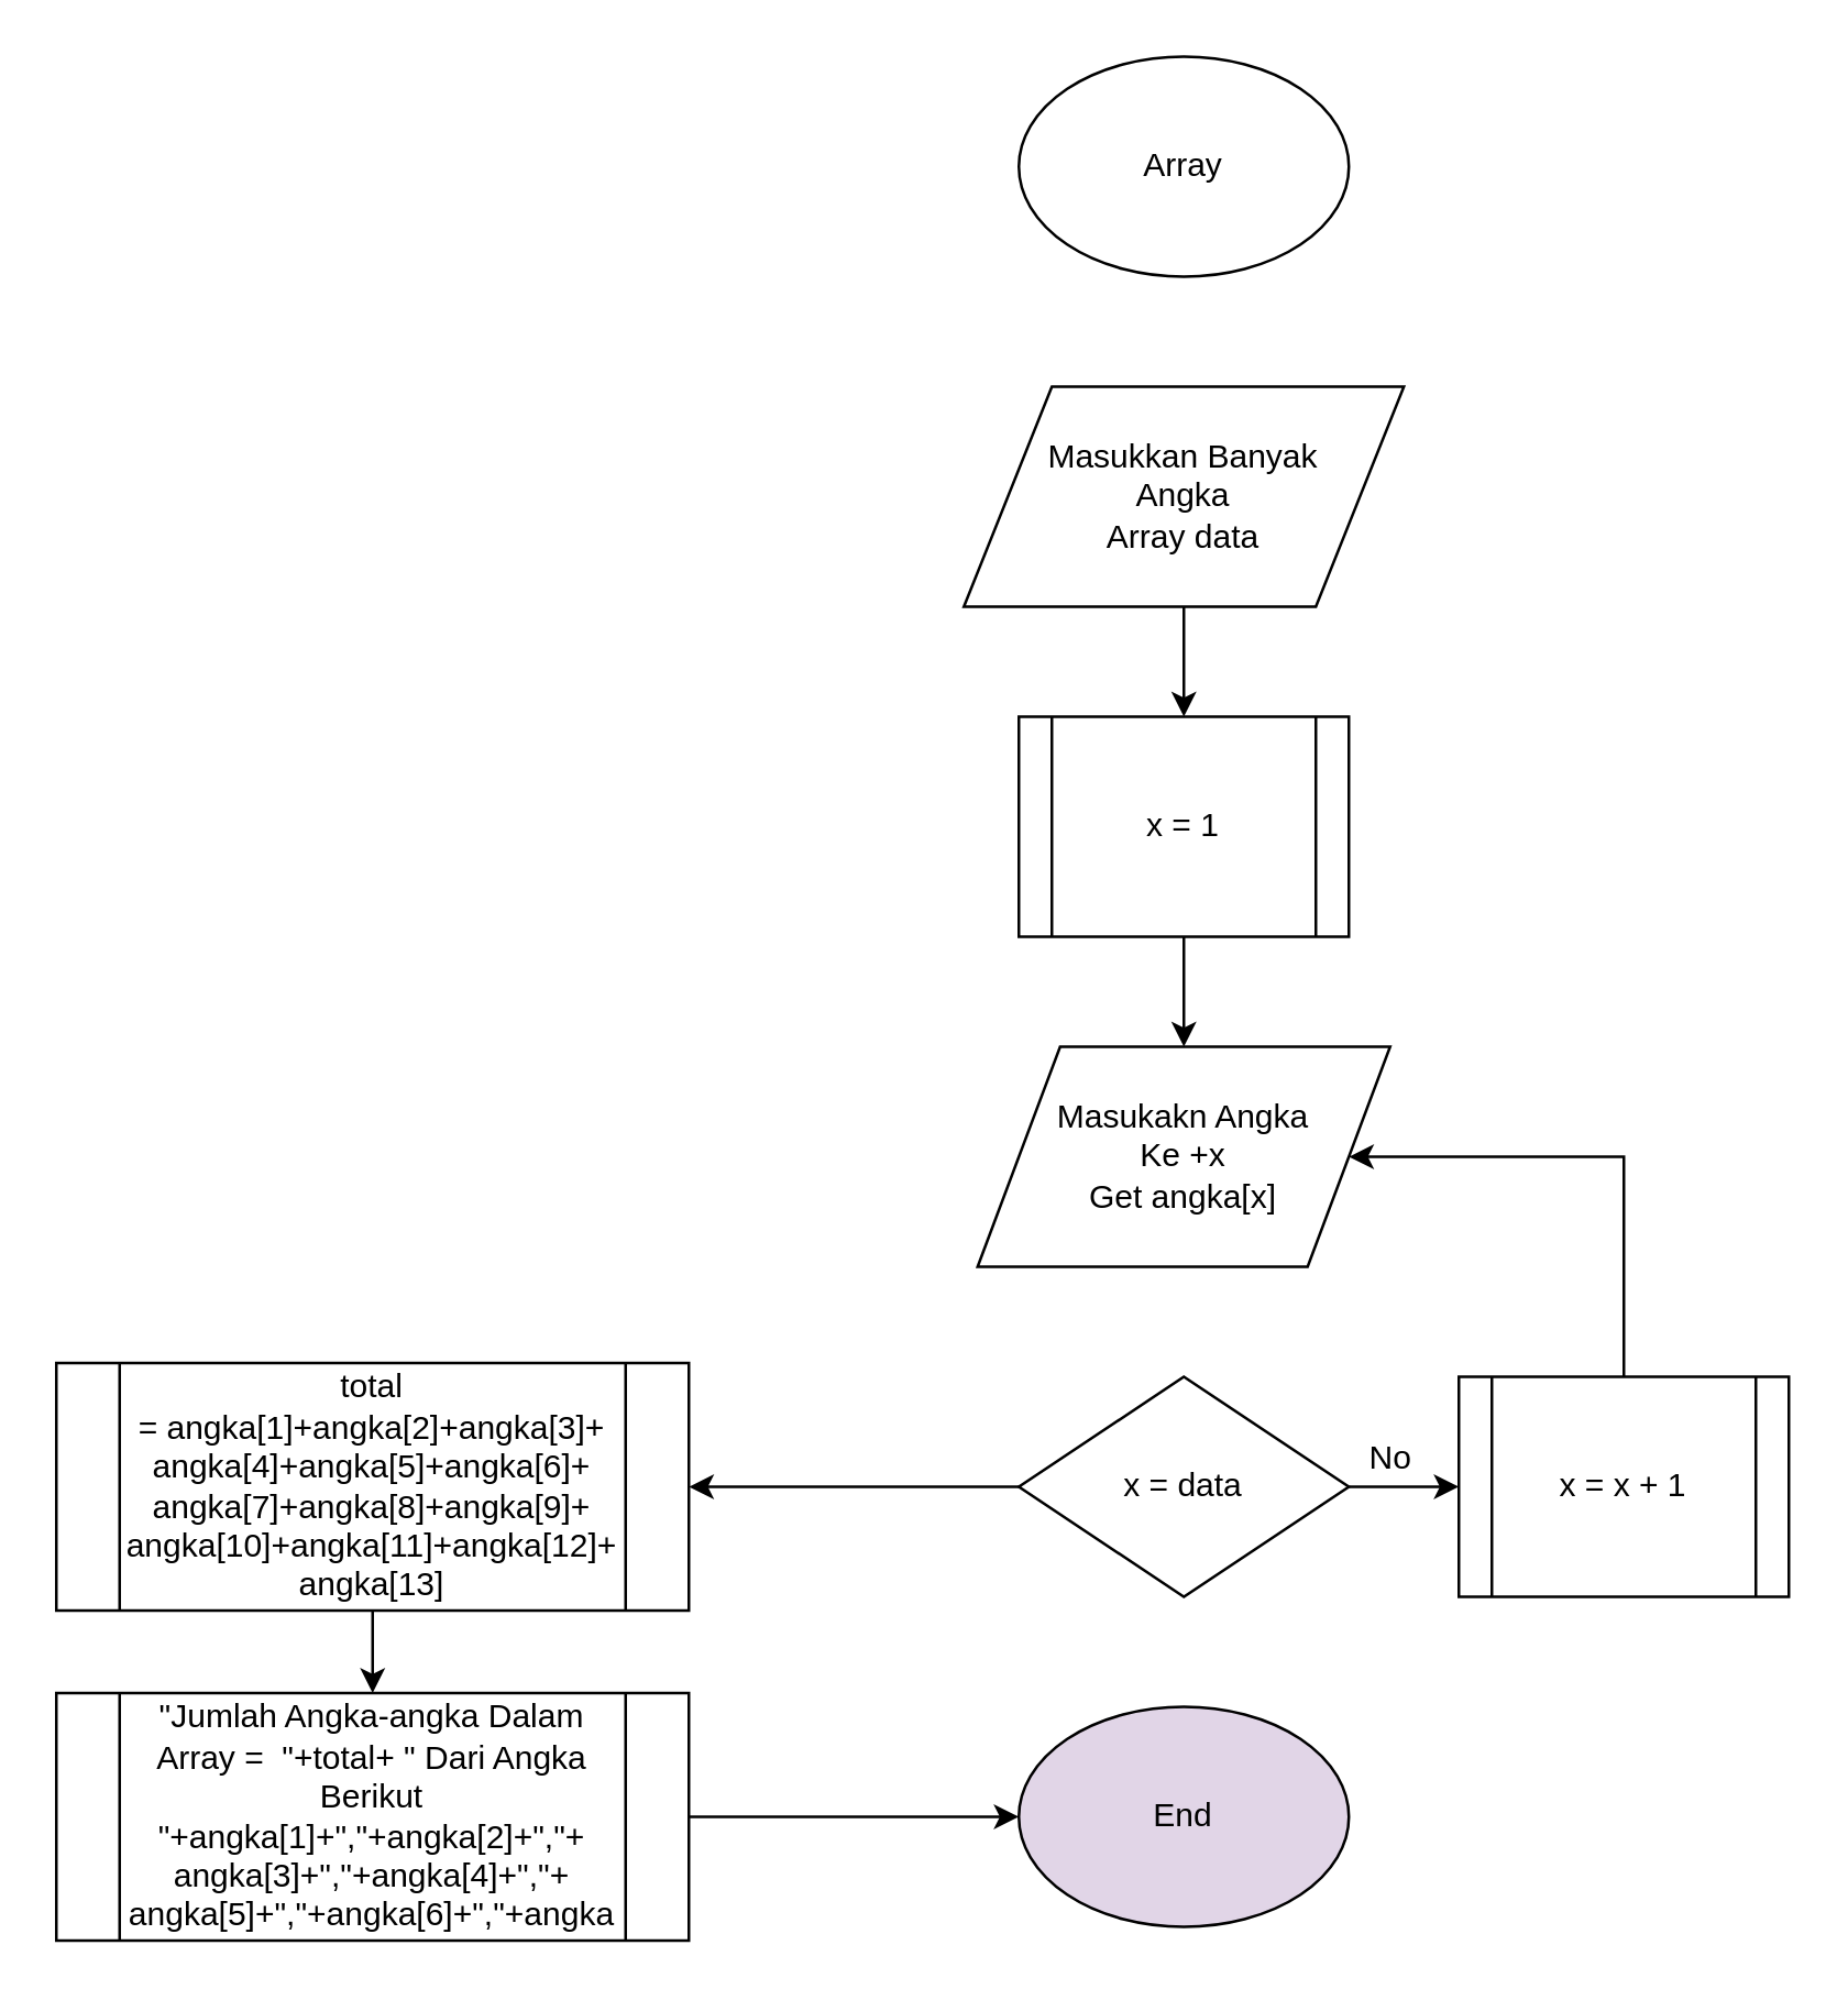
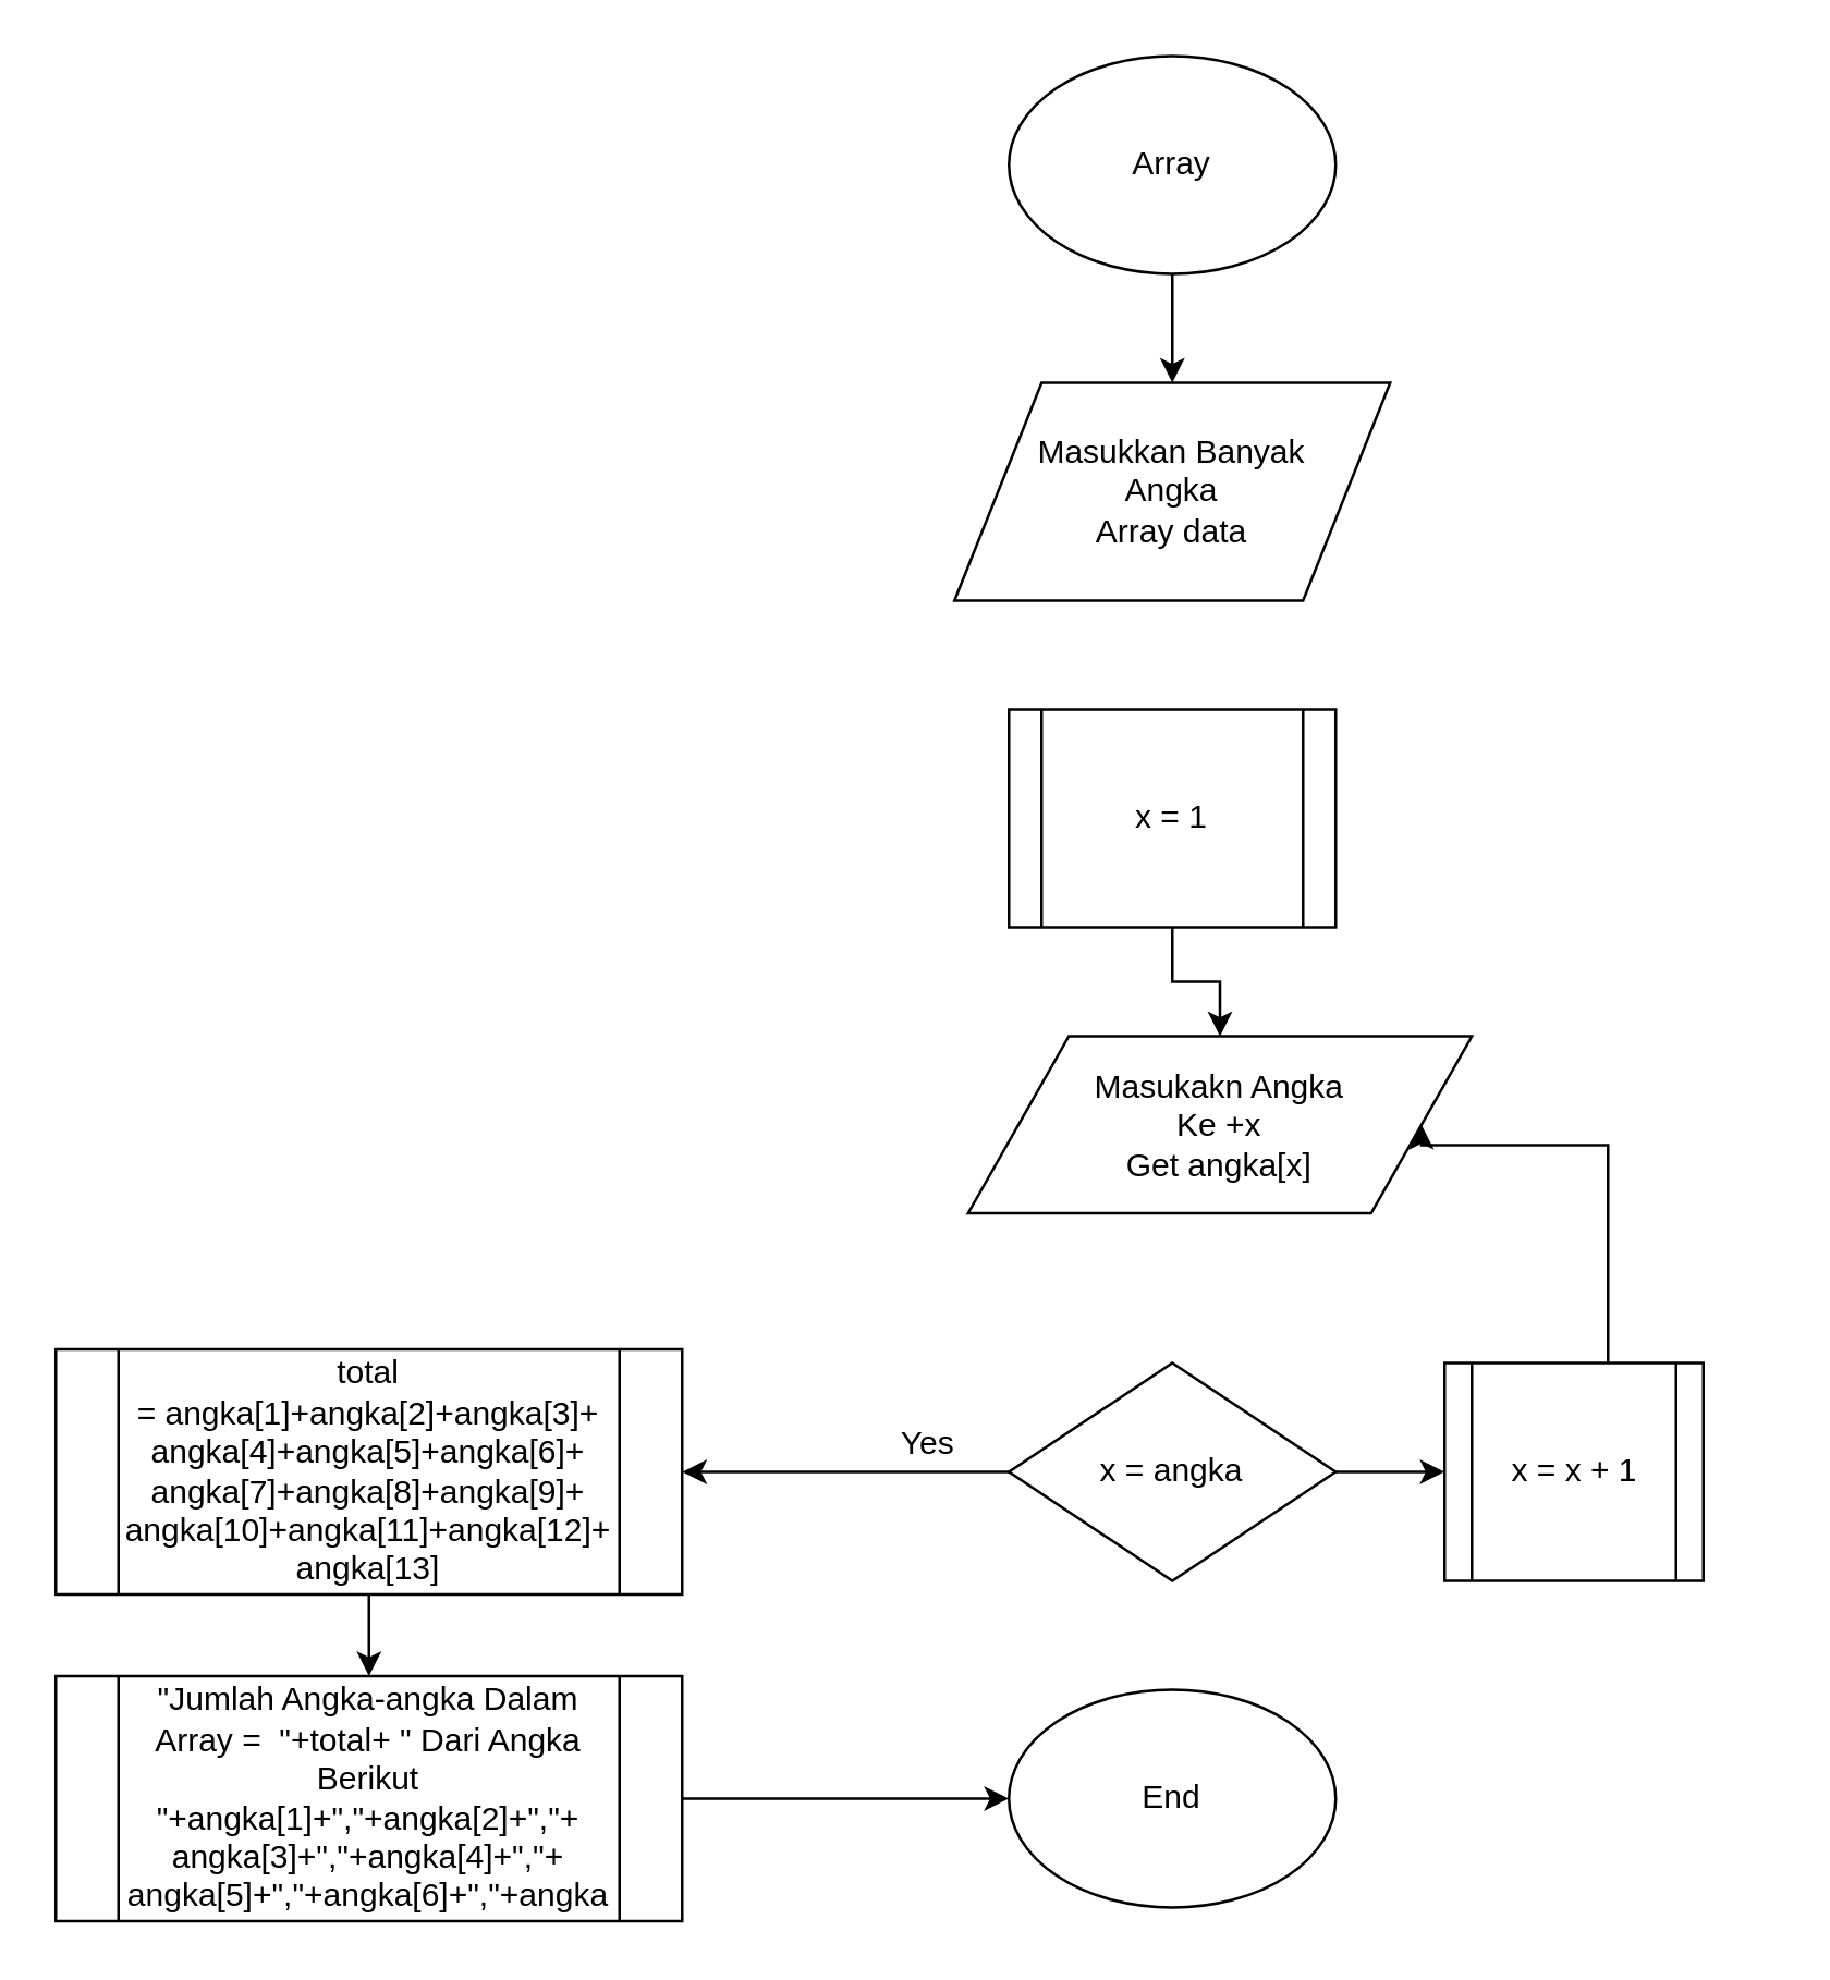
  <mxCell id="0" />
  <mxCell id="1" parent="0" />
+ <mxCell id="2" value="" style="edgeStyle=orthogonalEdgeStyle;rounded=0;orthogonalLoop=1;jettySize=auto;html=1;" edge="1" parent="1" source="3" target="5"><mxGeometry relative="1" as="geometry" /></mxCell>
  <mxCell id="3" value="Array" style="ellipse;whiteSpace=wrap;html=1;" vertex="1" parent="1"><mxGeometry x="370" y="20" width="120" height="80" as="geometry" /></mxCell>
- <mxCell id="4" value="" style="edgeStyle=orthogonalEdgeStyle;rounded=0;orthogonalLoop=1;jettySize=auto;html=1;" edge="1" parent="1" source="5" target="7"><mxGeometry relative="1" as="geometry" /></mxCell>
  <mxCell id="5" value="Masukkan Banyak&lt;br&gt;Angka&lt;br&gt;Array data" style="shape=parallelogram;perimeter=parallelogramPerimeter;whiteSpace=wrap;html=1;" vertex="1" parent="1"><mxGeometry x="350" y="140" width="160" height="80" as="geometry" /></mxCell>
  <mxCell id="6" value="" style="edgeStyle=orthogonalEdgeStyle;rounded=0;orthogonalLoop=1;jettySize=auto;html=1;" edge="1" parent="1" source="7" target="8"><mxGeometry relative="1" as="geometry" /></mxCell>
  <mxCell id="7" value="x = 1" style="shape=process;whiteSpace=wrap;html=1;backgroundOutline=1;" vertex="1" parent="1"><mxGeometry x="370" y="260" width="120" height="80" as="geometry" /></mxCell>
- <mxCell id="8" value="Masukakn Angka&lt;br&gt;Ke +x&lt;br&gt;Get angka[x]" style="shape=parallelogram;perimeter=parallelogramPerimeter;whiteSpace=wrap;html=1;" vertex="1" parent="1"><mxGeometry x="355" y="380" width="150" height="80" as="geometry" /></mxCell>
+ <mxCell id="8" value="Masukakn Angka&lt;br&gt;Ke +x&lt;br&gt;Get angka[x]" style="shape=parallelogram;perimeter=parallelogramPerimeter;whiteSpace=wrap;html=1;" vertex="1" parent="1"><mxGeometry x="355" y="380" width="185" height="65" as="geometry" /></mxCell>
  <mxCell id="9" value="" style="edgeStyle=orthogonalEdgeStyle;rounded=0;orthogonalLoop=1;jettySize=auto;html=1;" edge="1" parent="1" source="11" target="13"><mxGeometry relative="1" as="geometry" /></mxCell>
  <mxCell id="10" style="edgeStyle=orthogonalEdgeStyle;rounded=0;orthogonalLoop=1;jettySize=auto;html=1;entryX=1;entryY=0.5;entryDx=0;entryDy=0;" edge="1" parent="1" source="11" target="16"><mxGeometry relative="1" as="geometry" /></mxCell>
- <mxCell id="11" value="x = data" style="rhombus;whiteSpace=wrap;html=1;" vertex="1" parent="1"><mxGeometry x="370" y="500" width="120" height="80" as="geometry" /></mxCell>
+ <mxCell id="11" value="x = angka" style="rhombus;whiteSpace=wrap;html=1;" vertex="1" parent="1"><mxGeometry x="370" y="500" width="120" height="80" as="geometry" /></mxCell>
  <mxCell id="12" style="edgeStyle=orthogonalEdgeStyle;rounded=0;orthogonalLoop=1;jettySize=auto;html=1;entryX=1;entryY=0.5;entryDx=0;entryDy=0;" edge="1" parent="1" source="13" target="8"><mxGeometry relative="1" as="geometry"><Array as="points"><mxPoint x="590" y="420" /></Array></mxGeometry></mxCell>
- <mxCell id="13" value="x = x + 1" style="shape=process;whiteSpace=wrap;html=1;backgroundOutline=1;" vertex="1" parent="1"><mxGeometry x="530" y="500" width="120" height="80" as="geometry" /></mxCell>
- <mxCell id="14" value="No" style="text;html=1;align=center;verticalAlign=middle;resizable=0;points=[];autosize=1;" vertex="1" parent="1"><mxGeometry x="490" y="520" width="30" height="20" as="geometry" /></mxCell>
+ <mxCell id="13" value="x = x + 1" style="shape=process;whiteSpace=wrap;html=1;backgroundOutline=1;" vertex="1" parent="1"><mxGeometry x="530" y="500" width="95" height="80" as="geometry" /></mxCell>
  <mxCell id="15" value="" style="edgeStyle=orthogonalEdgeStyle;rounded=0;orthogonalLoop=1;jettySize=auto;html=1;" edge="1" parent="1" source="16" target="18"><mxGeometry relative="1" as="geometry" /></mxCell>
  <mxCell id="16" value="total =&amp;nbsp;angka[1]+angka[2]+angka[3]+&lt;br&gt;angka[4]+angka[5]+angka[6]+&lt;br&gt;angka[7]+angka[8]+angka[9]+&lt;br&gt;angka[10]+angka[11]+angka[12]+&lt;br&gt;angka[13]" style="shape=process;whiteSpace=wrap;html=1;backgroundOutline=1;" vertex="1" parent="1"><mxGeometry x="20" y="495" width="230" height="90" as="geometry" /></mxCell>
  <mxCell id="17" style="edgeStyle=orthogonalEdgeStyle;rounded=0;orthogonalLoop=1;jettySize=auto;html=1;entryX=0;entryY=0.5;entryDx=0;entryDy=0;" edge="1" parent="1" source="18" target="19"><mxGeometry relative="1" as="geometry" /></mxCell>
  <mxCell id="18" value="&quot;Jumlah Angka-angka Dalam Array =&amp;nbsp; &quot;+total+ &quot; Dari Angka Berikut &quot;+angka[1]+&quot;,&quot;+angka[2]+&quot;,&quot;+&lt;br&gt;angka[3]+&quot;,&quot;+angka[4]+&quot;,&quot;+&lt;br&gt;angka[5]+&quot;,&quot;+angka[6]+&quot;,&quot;+angka" style="shape=process;whiteSpace=wrap;html=1;backgroundOutline=1;" vertex="1" parent="1"><mxGeometry x="20" y="615" width="230" height="90" as="geometry" /></mxCell>
- <mxCell id="19" value="End" style="ellipse;whiteSpace=wrap;html=1;fillColor=#e1d5e7;" vertex="1" parent="1"><mxGeometry x="370" y="620" width="120" height="80" as="geometry" /></mxCell>
+ <mxCell id="19" value="End" style="ellipse;whiteSpace=wrap;html=1;" vertex="1" parent="1"><mxGeometry x="370" y="620" width="120" height="80" as="geometry" /></mxCell>
+ <mxCell id="20" value="Yes" style="text;html=1;align=center;verticalAlign=middle;resizable=0;points=[];autosize=1;" vertex="1" parent="1"><mxGeometry x="320" y="520" width="40" height="20" as="geometry" /></mxCell>
